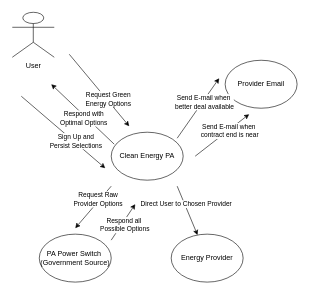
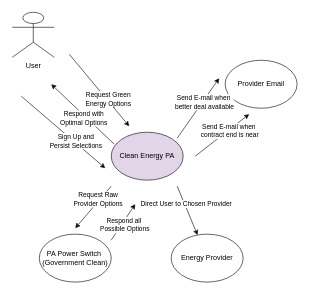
  <mxCell id="0" />
  <mxCell id="1" parent="0" />
- <mxCell id="2" value="Clean Energy PA" style="ellipse;whiteSpace=wrap;html=1;" parent="1" vertex="1"><mxGeometry x="185" y="220" width="120" height="80" as="geometry" /></mxCell>
- <mxCell id="3" value="PA Power Switch&amp;nbsp;&lt;br&gt;(Government Source)" style="ellipse;whiteSpace=wrap;html=1;" parent="1" vertex="1"><mxGeometry x="65" y="390" width="120" height="80" as="geometry" /></mxCell>
+ <mxCell id="2" value="Clean Energy PA" style="ellipse;whiteSpace=wrap;html=1;fillColor=#e1d5e7;" parent="1" vertex="1"><mxGeometry x="185" y="220" width="120" height="80" as="geometry" /></mxCell>
+ <mxCell id="3" value="PA Power Switch&amp;nbsp;&lt;br&gt;(Government Clean)" style="ellipse;whiteSpace=wrap;html=1;" parent="1" vertex="1"><mxGeometry x="65" y="390" width="120" height="80" as="geometry" /></mxCell>
  <mxCell id="4" value="Energy Provider" style="ellipse;whiteSpace=wrap;html=1;" parent="1" vertex="1"><mxGeometry x="285" y="390" width="120" height="80" as="geometry" /></mxCell>
  <mxCell id="5" value="User" style="shape=umlActor;verticalLabelPosition=bottom;verticalAlign=top;html=1;outlineConnect=0;" parent="1" vertex="1"><mxGeometry x="20" y="20" width="70" height="75" as="geometry" /></mxCell>
  <mxCell id="6" value="" style="endArrow=classic;html=1;rounded=0;" parent="1" edge="1"><mxGeometry width="50" height="50" relative="1" as="geometry"><mxPoint x="185" y="400" as="sourcePoint" /><mxPoint x="225" y="340" as="targetPoint" /></mxGeometry></mxCell>
  <mxCell id="7" value="Respond all&lt;br&gt;&amp;nbsp;Possible Options" style="edgeLabel;html=1;align=center;verticalAlign=middle;resizable=0;points=[];" parent="6" vertex="1" connectable="0"><mxGeometry x="-0.08" y="-3" relative="1" as="geometry"><mxPoint as="offset" /></mxGeometry></mxCell>
  <mxCell id="8" value="" style="endArrow=classic;html=1;rounded=0;" parent="1" edge="1"><mxGeometry width="50" height="50" relative="1" as="geometry"><mxPoint x="185" y="310" as="sourcePoint" /><mxPoint x="125" y="380" as="targetPoint" /></mxGeometry></mxCell>
  <mxCell id="9" value="Request Raw&lt;br&gt;Provider Options" style="edgeLabel;html=1;align=center;verticalAlign=middle;resizable=0;points=[];" parent="8" vertex="1" connectable="0"><mxGeometry x="-0.34" y="-4" relative="1" as="geometry"><mxPoint y="1" as="offset" /></mxGeometry></mxCell>
  <mxCell id="10" value="Provider Email" style="ellipse;whiteSpace=wrap;html=1;" parent="1" vertex="1"><mxGeometry x="375" y="100" width="120" height="80" as="geometry" /></mxCell>
  <mxCell id="11" value="" style="endArrow=classic;html=1;rounded=0;" parent="1" edge="1"><mxGeometry width="50" height="50" relative="1" as="geometry"><mxPoint x="115" y="90" as="sourcePoint" /><mxPoint x="215" y="210" as="targetPoint" /></mxGeometry></mxCell>
  <mxCell id="12" value="Request Green&lt;br&gt;Energy Options" style="edgeLabel;html=1;align=center;verticalAlign=middle;resizable=0;points=[];" parent="11" vertex="1" connectable="0"><mxGeometry x="0.264" y="2" relative="1" as="geometry"><mxPoint as="offset" /></mxGeometry></mxCell>
  <mxCell id="13" value="" style="endArrow=classic;html=1;rounded=0;" parent="1" edge="1"><mxGeometry width="50" height="50" relative="1" as="geometry"><mxPoint x="190" y="240" as="sourcePoint" /><mxPoint x="85" y="140" as="targetPoint" /></mxGeometry></mxCell>
  <mxCell id="14" value="Respond with&lt;br&gt;Optimal Options" style="edgeLabel;html=1;align=center;verticalAlign=middle;resizable=0;points=[];" parent="13" vertex="1" connectable="0"><mxGeometry x="-0.062" y="4" relative="1" as="geometry"><mxPoint as="offset" /></mxGeometry></mxCell>
  <mxCell id="15" value="" style="endArrow=classic;html=1;rounded=0;" parent="1" edge="1"><mxGeometry width="50" height="50" relative="1" as="geometry"><mxPoint x="35" y="160" as="sourcePoint" /><mxPoint x="175" y="280" as="targetPoint" /></mxGeometry></mxCell>
  <mxCell id="16" value="Sign Up and &lt;br&gt;Persist Selections" style="edgeLabel;html=1;align=center;verticalAlign=middle;resizable=0;points=[];" parent="15" vertex="1" connectable="0"><mxGeometry x="0.264" y="2" relative="1" as="geometry"><mxPoint as="offset" /></mxGeometry></mxCell>
  <mxCell id="17" value="" style="endArrow=classic;html=1;rounded=0;" parent="1" target="4" edge="1"><mxGeometry width="50" height="50" relative="1" as="geometry"><mxPoint x="295" y="310" as="sourcePoint" /><mxPoint x="325" y="320" as="targetPoint" /></mxGeometry></mxCell>
  <mxCell id="18" value="Direct User to Chosen Provider" style="edgeLabel;html=1;align=center;verticalAlign=middle;resizable=0;points=[];" parent="17" vertex="1" connectable="0"><mxGeometry x="-0.243" y="2" relative="1" as="geometry"><mxPoint as="offset" /></mxGeometry></mxCell>
  <mxCell id="19" value="" style="endArrow=classic;html=1;rounded=0;" parent="1" edge="1"><mxGeometry width="50" height="50" relative="1" as="geometry"><mxPoint x="295" y="230" as="sourcePoint" /><mxPoint x="365" y="130" as="targetPoint" /></mxGeometry></mxCell>
  <mxCell id="20" value="Send E-mail when&lt;br&gt;&amp;nbsp;better deal available" style="edgeLabel;html=1;align=center;verticalAlign=middle;resizable=0;points=[];" parent="19" vertex="1" connectable="0"><mxGeometry x="0.22" y="-1" relative="1" as="geometry"><mxPoint as="offset" /></mxGeometry></mxCell>
  <mxCell id="21" value="" style="endArrow=classic;html=1;rounded=0;" parent="1" edge="1"><mxGeometry width="50" height="50" relative="1" as="geometry"><mxPoint x="325" y="260" as="sourcePoint" /><mxPoint x="415" y="190" as="targetPoint" /></mxGeometry></mxCell>
  <mxCell id="22" value="Send E-mail when&lt;br&gt;&amp;nbsp;contract end is near" style="edgeLabel;html=1;align=center;verticalAlign=middle;resizable=0;points=[];" parent="21" vertex="1" connectable="0"><mxGeometry x="0.22" y="-1" relative="1" as="geometry"><mxPoint as="offset" /></mxGeometry></mxCell>
